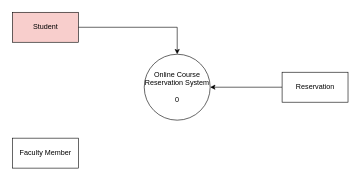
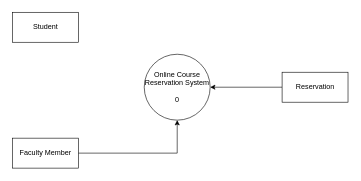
  <mxCell id="0" />
  <mxCell id="1" parent="0" />
  <mxCell id="2" value="Online Course Reservation System&lt;br&gt;&lt;br&gt;0" style="ellipse;whiteSpace=wrap;html=1;aspect=fixed;" parent="1" vertex="1"><mxGeometry x="240" y="90" width="110" height="110" as="geometry" /></mxCell>
- <mxCell id="3" style="edgeStyle=orthogonalEdgeStyle;rounded=0;orthogonalLoop=1;jettySize=auto;html=1;entryX=0.5;entryY=0;entryDx=0;entryDy=0;" edge="1" parent="1" source="4" target="2"><mxGeometry relative="1" as="geometry" /></mxCell>
- <mxCell id="4" value="Student" style="html=1;fillColor=#f8cecc;" vertex="1" parent="1"><mxGeometry x="20" y="20" width="110" height="50" as="geometry" /></mxCell>
+ <mxCell id="4" value="Student" style="html=1;" vertex="1" parent="1"><mxGeometry x="20" y="20" width="110" height="50" as="geometry" /></mxCell>
+ <mxCell id="5" style="edgeStyle=orthogonalEdgeStyle;rounded=0;orthogonalLoop=1;jettySize=auto;html=1;exitX=1;exitY=0.5;exitDx=0;exitDy=0;entryX=0.5;entryY=1;entryDx=0;entryDy=0;" edge="1" parent="1" source="6" target="2"><mxGeometry relative="1" as="geometry" /></mxCell>
  <mxCell id="6" value="Faculty Member" style="html=1;" vertex="1" parent="1"><mxGeometry x="20" y="230" width="110" height="50" as="geometry" /></mxCell>
  <mxCell id="7" style="edgeStyle=orthogonalEdgeStyle;rounded=0;orthogonalLoop=1;jettySize=auto;html=1;exitX=0;exitY=0.5;exitDx=0;exitDy=0;" edge="1" parent="1" source="8" target="2"><mxGeometry relative="1" as="geometry" /></mxCell>
  <mxCell id="8" value="Reservation" style="html=1;" vertex="1" parent="1"><mxGeometry x="470" y="120" width="110" height="50" as="geometry" /></mxCell>
